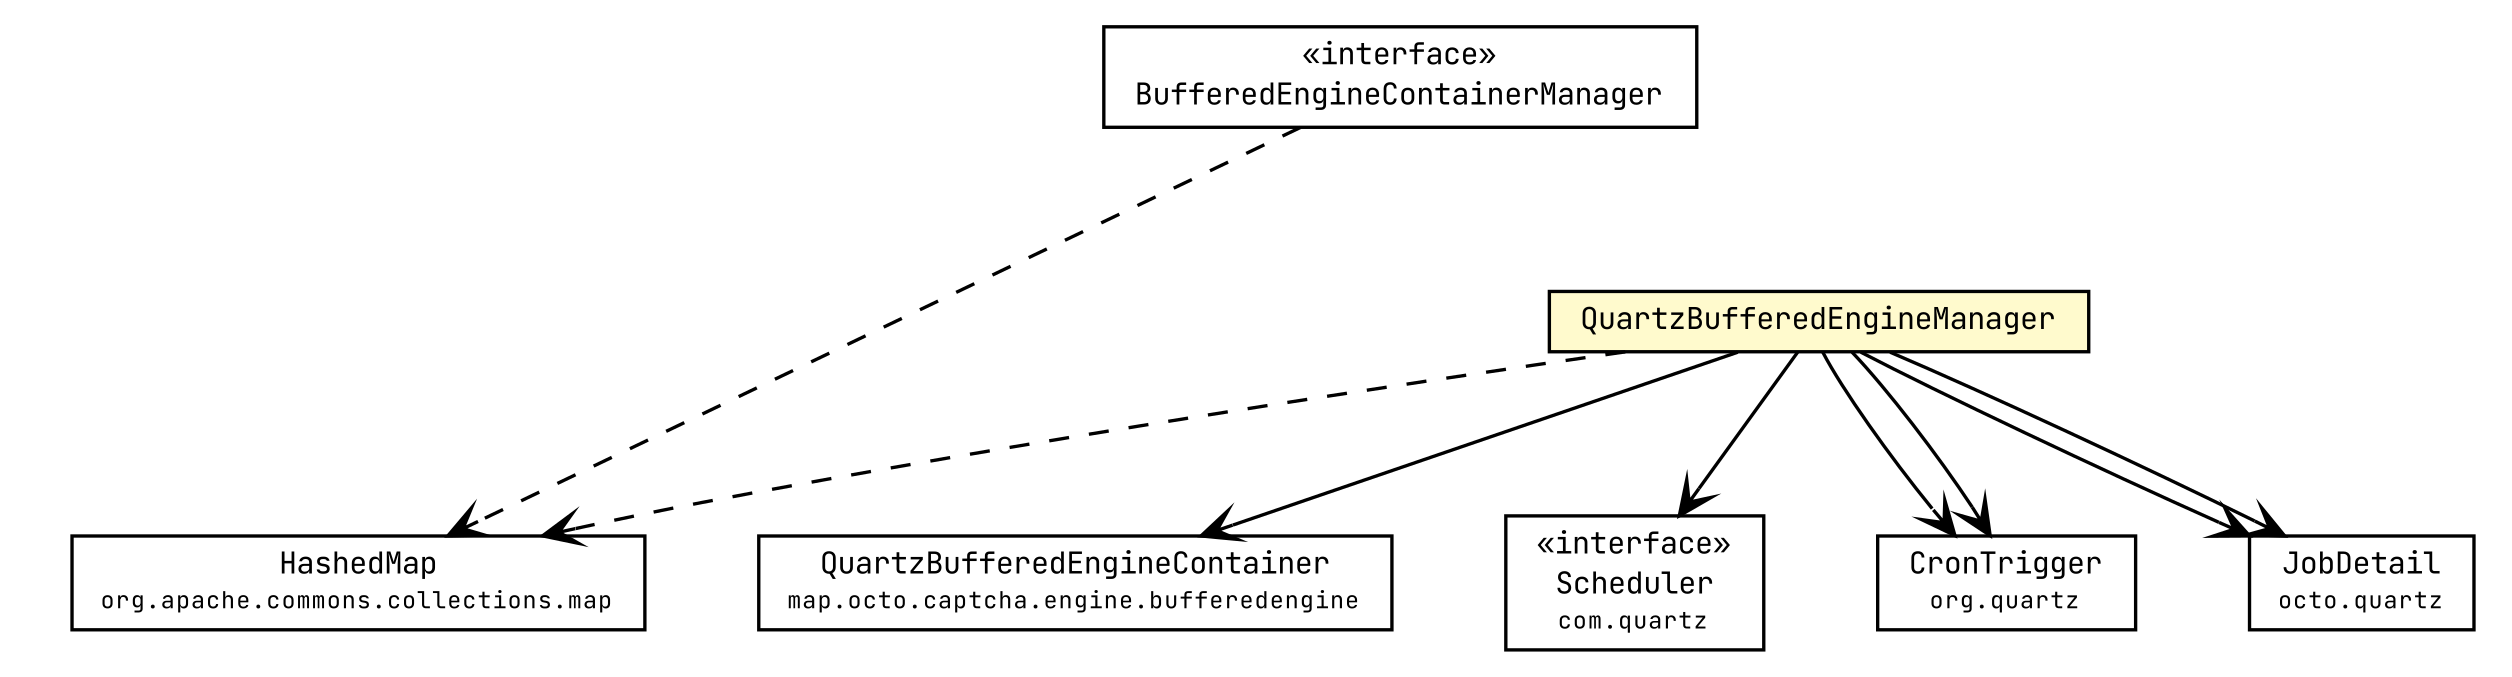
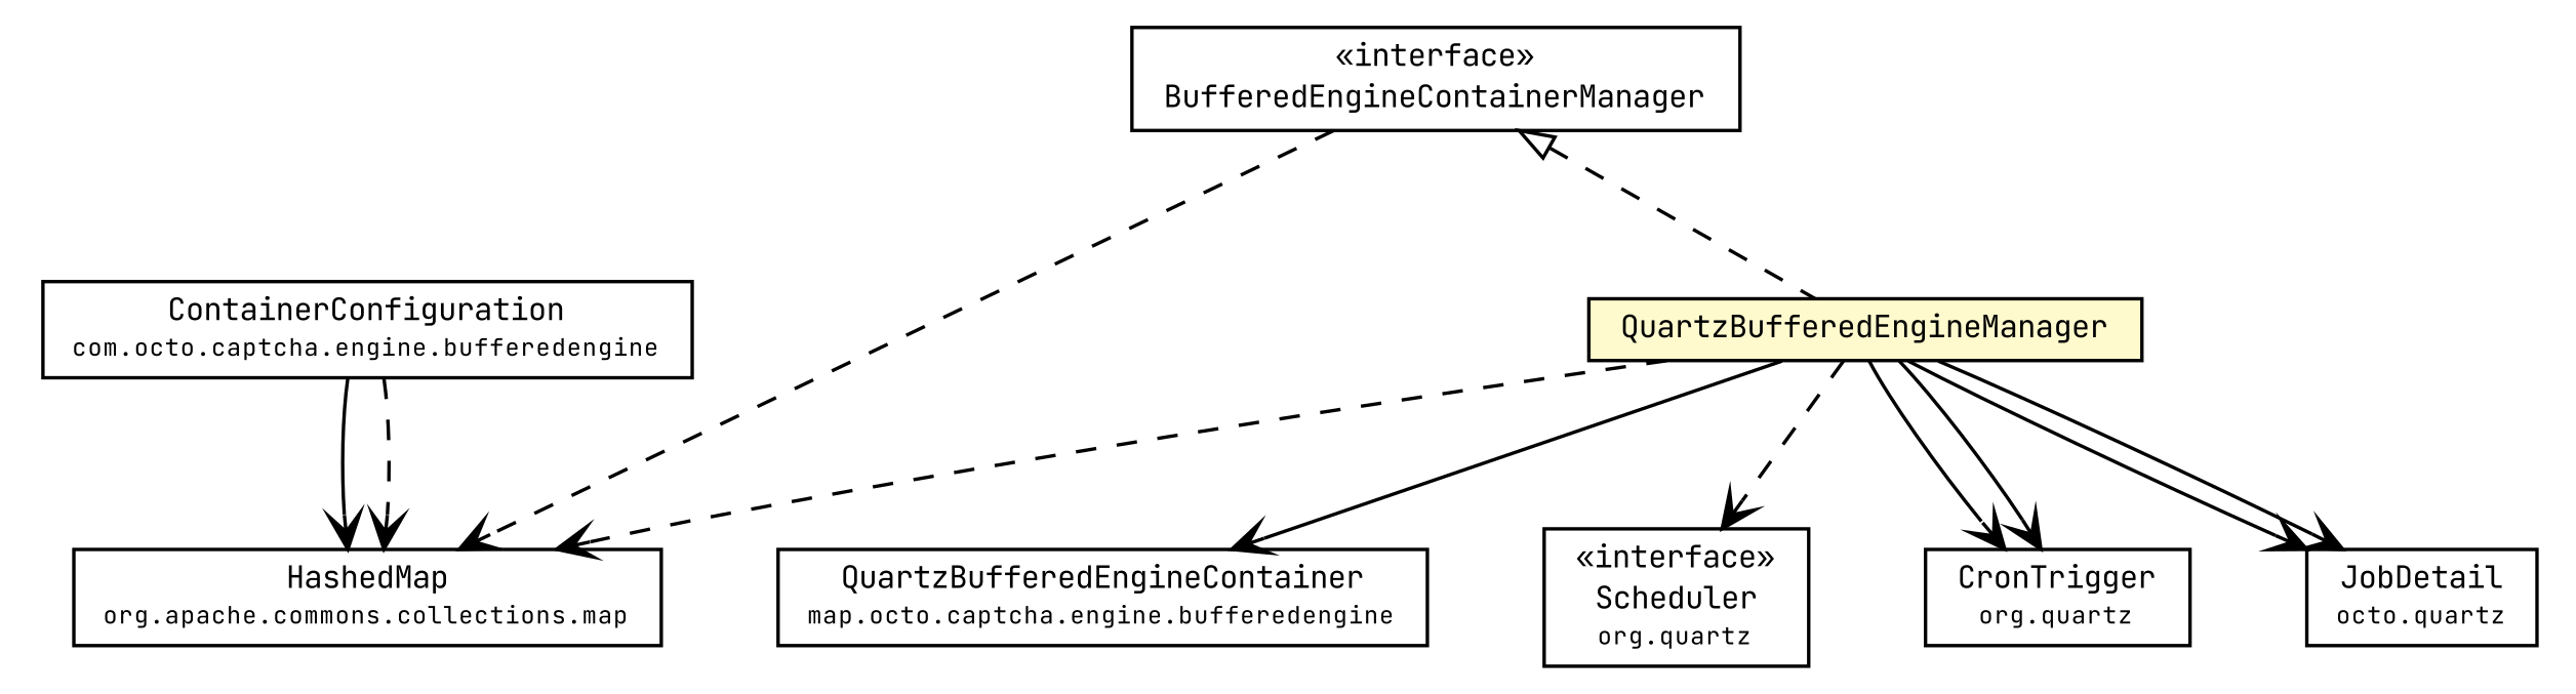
  digraph {
    fontname="JetBrains Mono"
    node [fontcolor=black fontname="JetBrains Mono" fontsize=9.0 shape=plaintext]
    edge [arrowhead=open color=black fontcolor=black fontname="JetBrains Mono" fontsize=10.0 headport=p labelfontname=arial labelfontsize=10 tailport=p]
    n1 [label=<<table border="0" cellborder="1" cellspacing="0" cellpadding="2" port="p" href="../QuartzBufferedEngineContainer.html"> 		<tr><td><table border="0" cellspacing="0" cellpadding="1"> 			<tr><td> QuartzBufferedEngineContainer </td></tr> 			<tr><td><font point-size="7.0"> map.octo.captcha.engine.bufferedengine </font></td></tr> 		</table></td></tr> 		</table>>]
+   n2 [label=<<table border="0" cellborder="1" cellspacing="0" cellpadding="2" port="p" href="../ContainerConfiguration.html"> 		<tr><td><table border="0" cellspacing="0" cellpadding="1"> 			<tr><td> ContainerConfiguration </td></tr> 			<tr><td><font point-size="7.0"> com.octo.captcha.engine.bufferedengine </font></td></tr> 		</table></td></tr> 		</table>>]
    n3 [label=<<table border="0" cellborder="1" cellspacing="0" cellpadding="2" port="p" href="http://java.sun.com/j2se/1.4.2/docs/api/org/apache/commons/collections/map/HashedMap.html"> 		<tr><td><table border="0" cellspacing="0" cellpadding="1"> 			<tr><td> HashedMap </td></tr> 			<tr><td><font point-size="7.0"> org.apache.commons.collections.map </font></td></tr> 		</table></td></tr> 		</table>>]
    n4 [label=<<table border="0" cellborder="1" cellspacing="0" cellpadding="2" port="p" bgcolor="lemonChiffon" href="./QuartzBufferedEngineManager.html"> 		<tr><td><table border="0" cellspacing="0" cellpadding="1"> 			<tr><td> QuartzBufferedEngineManager </td></tr> 		</table></td></tr> 		</table>>]
-   n5 [label=<<table border="0" cellborder="1" cellspacing="0" cellpadding="2" port="p" href="http://java.sun.com/j2se/1.4.2/docs/api/org/quartz/Scheduler.html"> 		<tr><td><table border="0" cellspacing="0" cellpadding="1"> 			<tr><td> &laquo;interface&raquo; </td></tr> 			<tr><td> Scheduler </td></tr> 			<tr><td><font point-size="7.0"> com.quartz </font></td></tr> 		</table></td></tr> 		</table>>]
+   n5 [label=<<table border="0" cellborder="1" cellspacing="0" cellpadding="2" port="p" href="http://java.sun.com/j2se/1.4.2/docs/api/org/quartz/Scheduler.html"> 		<tr><td><table border="0" cellspacing="0" cellpadding="1"> 			<tr><td> &laquo;interface&raquo; </td></tr> 			<tr><td> Scheduler </td></tr> 			<tr><td><font point-size="7.0"> org.quartz </font></td></tr> 		</table></td></tr> 		</table>>]
    n6 [label=<<table border="0" cellborder="1" cellspacing="0" cellpadding="2" port="p" href="http://java.sun.com/j2se/1.4.2/docs/api/org/quartz/CronTrigger.html"> 		<tr><td><table border="0" cellspacing="0" cellpadding="1"> 			<tr><td> CronTrigger </td></tr> 			<tr><td><font point-size="7.0"> org.quartz </font></td></tr> 		</table></td></tr> 		</table>>]
    n7 [label=<<table border="0" cellborder="1" cellspacing="0" cellpadding="2" port="p" href="http://java.sun.com/j2se/1.4.2/docs/api/org/quartz/JobDetail.html"> 		<tr><td><table border="0" cellspacing="0" cellpadding="1"> 			<tr><td> JobDetail </td></tr> 			<tr><td><font point-size="7.0"> octo.quartz </font></td></tr> 		</table></td></tr> 		</table>>]
    n8 [label=<<table border="0" cellborder="1" cellspacing="0" cellpadding="2" port="p" href="./BufferedEngineContainerManager.html"> 		<tr><td><table border="0" cellspacing="0" cellpadding="1"> 			<tr><td> &laquo;interface&raquo; </td></tr> 			<tr><td> BufferedEngineContainerManager </td></tr> 		</table></td></tr> 		</table>>]
+   n2 -> n3
+   n2 -> n3 [style=dashed]
    n4 -> n1
    n4 -> n3 [style=dashed]
-   n4 -> n5
+   n4 -> n5 [style=dashed]
    n4 -> n6
    n4 -> n6
    n4 -> n7
    n4 -> n7
    n8 -> n3 [style=dashed]
+   n8 -> n4 [arrowtail=empty dir=back fontsize=10 style=dashed arrowhead="" color="" fontcolor=""]
  }
